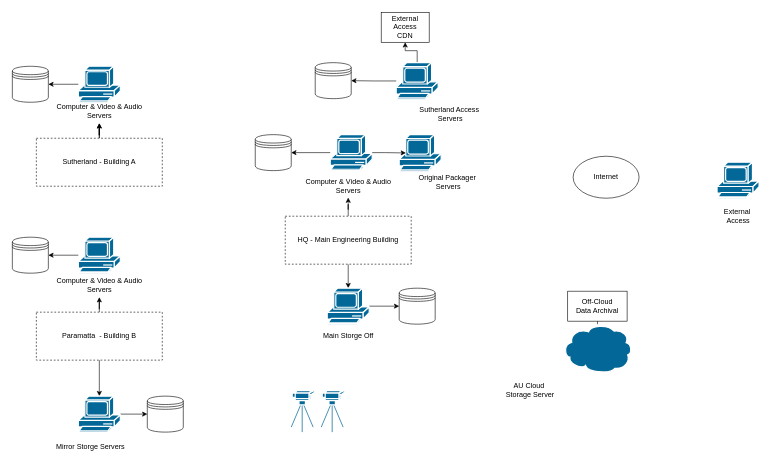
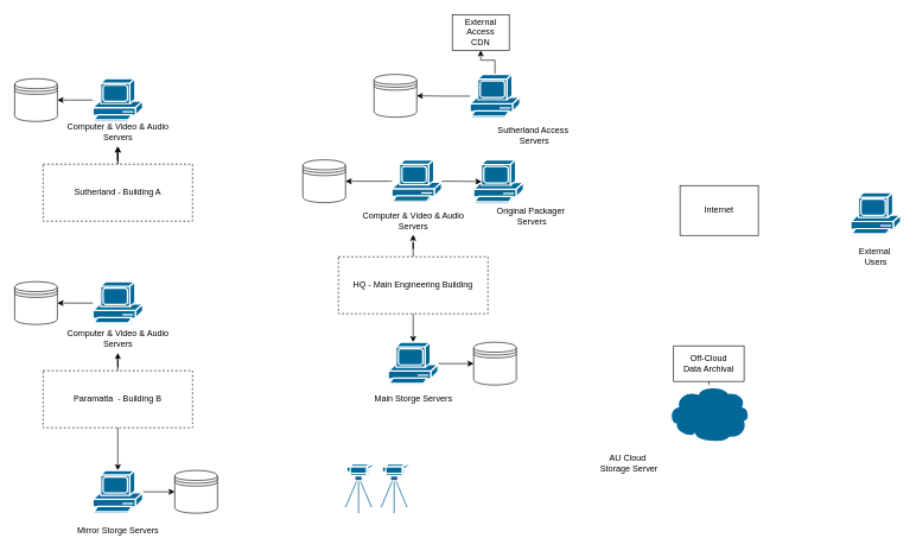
  <mxCell id="0" />
  <mxCell id="1" parent="0" />
  <mxCell id="2" value="" style="edgeStyle=orthogonalEdgeStyle;rounded=0;orthogonalLoop=1;jettySize=auto;html=1;" edge="1" parent="1" source="4" target="7"><mxGeometry relative="1" as="geometry" /></mxCell>
  <mxCell id="3" value="" style="edgeStyle=orthogonalEdgeStyle;rounded=0;orthogonalLoop=1;jettySize=auto;html=1;" edge="1" parent="1" source="4" target="7"><mxGeometry relative="1" as="geometry" /></mxCell>
  <mxCell id="4" value="Sutherland - Building A" style="rounded=0;whiteSpace=wrap;html=1;dashed=1;" vertex="1" parent="1"><mxGeometry x="60" y="230" width="210" height="80" as="geometry" /></mxCell>
  <mxCell id="5" value="" style="edgeStyle=orthogonalEdgeStyle;rounded=0;orthogonalLoop=1;jettySize=auto;html=1;" edge="1" parent="1" source="6" target="8"><mxGeometry relative="1" as="geometry" /></mxCell>
  <mxCell id="6" value="" style="shape=mxgraph.cisco.computers_and_peripherals.pc;sketch=0;html=1;pointerEvents=1;dashed=0;fillColor=#036897;strokeColor=#ffffff;strokeWidth=2;verticalLabelPosition=bottom;verticalAlign=top;align=center;outlineConnect=0;" vertex="1" parent="1"><mxGeometry x="130" y="110" width="70" height="60" as="geometry" /></mxCell>
  <mxCell id="7" value="Computer &amp;amp; Video &amp;amp; Audio&lt;div&gt;Servers&lt;/div&gt;" style="text;html=1;align=center;verticalAlign=middle;resizable=0;points=[];autosize=1;strokeColor=none;fillColor=none;" vertex="1" parent="1"><mxGeometry x="80" y="165" width="170" height="40" as="geometry" /></mxCell>
  <mxCell id="8" value="" style="shape=datastore;whiteSpace=wrap;html=1;" vertex="1" parent="1"><mxGeometry x="20" y="110" width="60" height="60" as="geometry" /></mxCell>
  <mxCell id="9" value="" style="edgeStyle=orthogonalEdgeStyle;rounded=0;orthogonalLoop=1;jettySize=auto;html=1;" edge="1" parent="1" source="10" target="13"><mxGeometry relative="1" as="geometry" /></mxCell>
  <mxCell id="10" value="Paramatta&amp;nbsp;&amp;nbsp;- Building B" style="rounded=0;whiteSpace=wrap;html=1;dashed=1;" vertex="1" parent="1"><mxGeometry x="60" y="520" width="210" height="80" as="geometry" /></mxCell>
  <mxCell id="11" value="" style="edgeStyle=orthogonalEdgeStyle;rounded=0;orthogonalLoop=1;jettySize=auto;html=1;" edge="1" parent="1" source="12" target="14"><mxGeometry relative="1" as="geometry" /></mxCell>
  <mxCell id="12" value="" style="shape=mxgraph.cisco.computers_and_peripherals.pc;sketch=0;html=1;pointerEvents=1;dashed=0;fillColor=#036897;strokeColor=#ffffff;strokeWidth=2;verticalLabelPosition=bottom;verticalAlign=top;align=center;outlineConnect=0;" vertex="1" parent="1"><mxGeometry x="130" y="395" width="70" height="60" as="geometry" /></mxCell>
  <mxCell id="13" value="Computer &amp;amp; Video &amp;amp; Audio&lt;div&gt;Servers&lt;/div&gt;" style="text;html=1;align=center;verticalAlign=middle;resizable=0;points=[];autosize=1;strokeColor=none;fillColor=none;" vertex="1" parent="1"><mxGeometry x="80" y="455" width="170" height="40" as="geometry" /></mxCell>
  <mxCell id="14" value="" style="shape=datastore;whiteSpace=wrap;html=1;" vertex="1" parent="1"><mxGeometry x="20" y="395" width="60" height="60" as="geometry" /></mxCell>
  <mxCell id="15" value="" style="edgeStyle=orthogonalEdgeStyle;rounded=0;orthogonalLoop=1;jettySize=auto;html=1;" edge="1" parent="1" source="17" target="20"><mxGeometry relative="1" as="geometry" /></mxCell>
  <mxCell id="16" value="" style="edgeStyle=orthogonalEdgeStyle;rounded=0;orthogonalLoop=1;jettySize=auto;html=1;" edge="1" parent="1" source="17" target="26"><mxGeometry relative="1" as="geometry" /></mxCell>
  <mxCell id="17" value="HQ - Main Engineering Building" style="rounded=0;whiteSpace=wrap;html=1;dashed=1;" vertex="1" parent="1"><mxGeometry x="475" y="360" width="210" height="80" as="geometry" /></mxCell>
  <mxCell id="18" value="" style="edgeStyle=orthogonalEdgeStyle;rounded=0;orthogonalLoop=1;jettySize=auto;html=1;" edge="1" parent="1" source="19" target="21"><mxGeometry relative="1" as="geometry" /></mxCell>
  <mxCell id="19" value="" style="shape=mxgraph.cisco.computers_and_peripherals.pc;sketch=0;html=1;pointerEvents=1;dashed=0;fillColor=#036897;strokeColor=#ffffff;strokeWidth=2;verticalLabelPosition=bottom;verticalAlign=top;align=center;outlineConnect=0;" vertex="1" parent="1"><mxGeometry x="550" y="224" width="70" height="60" as="geometry" /></mxCell>
  <mxCell id="20" value="Computer &amp;amp; Video &amp;amp; Audio&lt;div&gt;Servers&lt;/div&gt;" style="text;html=1;align=center;verticalAlign=middle;resizable=0;points=[];autosize=1;strokeColor=none;fillColor=none;" vertex="1" parent="1"><mxGeometry x="495" y="289" width="170" height="40" as="geometry" /></mxCell>
  <mxCell id="21" value="" style="shape=datastore;whiteSpace=wrap;html=1;" vertex="1" parent="1"><mxGeometry x="425" y="224" width="60" height="60" as="geometry" /></mxCell>
  <mxCell id="22" value="" style="shape=mxgraph.cisco.computers_and_peripherals.pc;sketch=0;html=1;pointerEvents=1;dashed=0;fillColor=#036897;strokeColor=#ffffff;strokeWidth=2;verticalLabelPosition=bottom;verticalAlign=top;align=center;outlineConnect=0;" vertex="1" parent="1"><mxGeometry x="665" y="224" width="70" height="61" as="geometry" /></mxCell>
  <mxCell id="23" style="edgeStyle=orthogonalEdgeStyle;rounded=0;orthogonalLoop=1;jettySize=auto;html=1;entryX=0.16;entryY=0.5;entryDx=0;entryDy=0;entryPerimeter=0;" edge="1" parent="1" source="19" target="22"><mxGeometry relative="1" as="geometry" /></mxCell>
  <mxCell id="24" value="Original Packager&lt;div&gt;&amp;nbsp;Servers&lt;/div&gt;" style="text;html=1;align=center;verticalAlign=middle;resizable=0;points=[];autosize=1;strokeColor=none;fillColor=none;" vertex="1" parent="1"><mxGeometry x="685" y="283" width="120" height="40" as="geometry" /></mxCell>
  <mxCell id="25" value="" style="edgeStyle=orthogonalEdgeStyle;rounded=0;orthogonalLoop=1;jettySize=auto;html=1;" edge="1" parent="1" source="26" target="28"><mxGeometry relative="1" as="geometry" /></mxCell>
  <mxCell id="26" value="" style="shape=mxgraph.cisco.computers_and_peripherals.pc;sketch=0;html=1;pointerEvents=1;dashed=0;fillColor=#036897;strokeColor=#ffffff;strokeWidth=2;verticalLabelPosition=bottom;verticalAlign=top;align=center;outlineConnect=0;" vertex="1" parent="1"><mxGeometry x="545" y="480" width="70" height="60" as="geometry" /></mxCell>
- <mxCell id="27" value="Main Storge Off" style="text;html=1;align=center;verticalAlign=middle;resizable=0;points=[];autosize=1;strokeColor=none;fillColor=none;" vertex="1" parent="1"><mxGeometry x="515" y="545" width="130" height="30" as="geometry" /></mxCell>
+ <mxCell id="27" value="Main Storge Servers" style="text;html=1;align=center;verticalAlign=middle;resizable=0;points=[];autosize=1;strokeColor=none;fillColor=none;" vertex="1" parent="1"><mxGeometry x="515" y="545" width="130" height="30" as="geometry" /></mxCell>
  <mxCell id="28" value="" style="shape=datastore;whiteSpace=wrap;html=1;" vertex="1" parent="1"><mxGeometry x="665" y="480" width="60" height="60" as="geometry" /></mxCell>
  <mxCell id="29" value="" style="edgeStyle=orthogonalEdgeStyle;rounded=0;orthogonalLoop=1;jettySize=auto;html=1;exitX=0.5;exitY=1;exitDx=0;exitDy=0;entryX=0.5;entryY=0;entryDx=0;entryDy=0;entryPerimeter=0;" edge="1" parent="1" source="10" target="31"><mxGeometry relative="1" as="geometry" /></mxCell>
  <mxCell id="30" style="edgeStyle=orthogonalEdgeStyle;rounded=0;orthogonalLoop=1;jettySize=auto;html=1;entryX=0;entryY=0.5;entryDx=0;entryDy=0;" edge="1" parent="1" source="31" target="33"><mxGeometry relative="1" as="geometry" /></mxCell>
  <mxCell id="31" value="" style="shape=mxgraph.cisco.computers_and_peripherals.pc;sketch=0;html=1;pointerEvents=1;dashed=0;fillColor=#036897;strokeColor=#ffffff;strokeWidth=2;verticalLabelPosition=bottom;verticalAlign=top;align=center;outlineConnect=0;" vertex="1" parent="1"><mxGeometry x="130" y="660" width="70" height="60" as="geometry" /></mxCell>
- <mxCell id="32" value="Mirror Storge Servers" style="text;html=1;align=center;verticalAlign=middle;resizable=0;points=[];autosize=1;strokeColor=none;fillColor=none;" vertex="1" parent="1"><mxGeometry x="80" y="730" width="140" height="30" as="geometry" /></mxCell>
+ <mxCell id="32" value="Mirror Storge Servers" style="text;html=1;align=center;verticalAlign=middle;resizable=0;points=[];autosize=1;strokeColor=none;fillColor=none;" vertex="1" parent="1"><mxGeometry x="95" y="730" width="140" height="30" as="geometry" /></mxCell>
  <mxCell id="33" value="" style="shape=datastore;whiteSpace=wrap;html=1;" vertex="1" parent="1"><mxGeometry x="245" y="660" width="60" height="60" as="geometry" /></mxCell>
  <mxCell id="34" value="" style="shape=mxgraph.cisco.computers_and_peripherals.video_camera;sketch=0;html=1;pointerEvents=1;dashed=0;fillColor=#036897;strokeColor=#ffffff;strokeWidth=2;verticalLabelPosition=bottom;verticalAlign=top;align=center;outlineConnect=0;" vertex="1" parent="1"><mxGeometry x="485" y="650" width="40" height="70" as="geometry" /></mxCell>
  <mxCell id="35" value="" style="shape=mxgraph.cisco.computers_and_peripherals.video_camera;sketch=0;html=1;pointerEvents=1;dashed=0;fillColor=#036897;strokeColor=#ffffff;strokeWidth=2;verticalLabelPosition=bottom;verticalAlign=top;align=center;outlineConnect=0;" vertex="1" parent="1"><mxGeometry x="535" y="650" width="40" height="70" as="geometry" /></mxCell>
  <mxCell id="36" style="edgeStyle=orthogonalEdgeStyle;rounded=0;orthogonalLoop=1;jettySize=auto;html=1;entryX=1;entryY=0.5;entryDx=0;entryDy=0;" edge="1" parent="1" source="38" target="40"><mxGeometry relative="1" as="geometry" /></mxCell>
  <mxCell id="37" value="" style="edgeStyle=orthogonalEdgeStyle;rounded=0;orthogonalLoop=1;jettySize=auto;html=1;" edge="1" parent="1" source="38" target="41"><mxGeometry relative="1" as="geometry" /></mxCell>
  <mxCell id="38" value="" style="shape=mxgraph.cisco.computers_and_peripherals.pc;sketch=0;html=1;pointerEvents=1;dashed=0;fillColor=#036897;strokeColor=#ffffff;strokeWidth=2;verticalLabelPosition=bottom;verticalAlign=top;align=center;outlineConnect=0;" vertex="1" parent="1"><mxGeometry x="660" y="104" width="70" height="61" as="geometry" /></mxCell>
  <mxCell id="39" value="Sutherland Access&amp;nbsp;&lt;div&gt;Servers&lt;/div&gt;" style="text;html=1;align=center;verticalAlign=middle;resizable=0;points=[];autosize=1;strokeColor=none;fillColor=none;" vertex="1" parent="1"><mxGeometry x="695" y="170" width="110" height="40" as="geometry" /></mxCell>
  <mxCell id="40" value="" style="shape=datastore;whiteSpace=wrap;html=1;" vertex="1" parent="1"><mxGeometry x="525" y="104" width="60" height="60" as="geometry" /></mxCell>
  <mxCell id="41" value="External Access&lt;div&gt;CDN&lt;/div&gt;" style="rounded=0;whiteSpace=wrap;html=1;" vertex="1" parent="1"><mxGeometry x="635" y="20" width="80" height="50" as="geometry" /></mxCell>
  <mxCell id="42" value="" style="shape=mxgraph.cisco.computers_and_peripherals.pc;sketch=0;html=1;pointerEvents=1;dashed=0;fillColor=#036897;strokeColor=#ffffff;strokeWidth=2;verticalLabelPosition=bottom;verticalAlign=top;align=center;outlineConnect=0;" vertex="1" parent="1"><mxGeometry x="1195" y="270" width="70" height="60" as="geometry" /></mxCell>
- <mxCell id="43" value="Internet" style="ellipse;whiteSpace=wrap;html=1;" vertex="1" parent="1"><mxGeometry x="955" y="260" width="110" height="70" as="geometry" /></mxCell>
+ <mxCell id="43" value="Internet" style="whiteSpace=wrap;html=1;rounded=0;" vertex="1" parent="1"><mxGeometry x="955" y="260" width="110" height="70" as="geometry" /></mxCell>
  <mxCell id="44" value="" style="edgeStyle=orthogonalEdgeStyle;rounded=0;orthogonalLoop=1;jettySize=auto;html=1;" edge="1" parent="1" source="45" target="47"><mxGeometry relative="1" as="geometry" /></mxCell>
  <mxCell id="45" value="" style="shape=mxgraph.cisco.storage.cloud;sketch=0;html=1;pointerEvents=1;dashed=0;fillColor=#036897;strokeColor=#ffffff;strokeWidth=2;verticalLabelPosition=bottom;verticalAlign=top;align=center;outlineConnect=0;" vertex="1" parent="1"><mxGeometry x="937.75" y="540" width="115.5" height="80" as="geometry" /></mxCell>
  <mxCell id="46" value="AU Cloud&amp;nbsp;&lt;div&gt;Storage Server&lt;/div&gt;" style="text;html=1;align=center;verticalAlign=middle;resizable=0;points=[];autosize=1;strokeColor=none;fillColor=none;" vertex="1" parent="1"><mxGeometry x="833.25" y="630" width="100" height="40" as="geometry" /></mxCell>
  <mxCell id="47" value="Off-Cloud&lt;div&gt;Data Archival&lt;/div&gt;" style="rounded=0;whiteSpace=wrap;html=1;" vertex="1" parent="1"><mxGeometry x="946" y="485" width="99" height="50" as="geometry" /></mxCell>
- <mxCell id="48" value="External&amp;nbsp;&lt;div&gt;Access&lt;/div&gt;" style="text;html=1;align=center;verticalAlign=middle;resizable=0;points=[];autosize=1;strokeColor=none;fillColor=none;" vertex="1" parent="1"><mxGeometry x="1195" y="340" width="70" height="40" as="geometry" /></mxCell>
+ <mxCell id="48" value="External&amp;nbsp;&lt;div&gt;Users&lt;/div&gt;" style="text;html=1;align=center;verticalAlign=middle;resizable=0;points=[];autosize=1;strokeColor=none;fillColor=none;" vertex="1" parent="1"><mxGeometry x="1195" y="340" width="70" height="40" as="geometry" /></mxCell>
